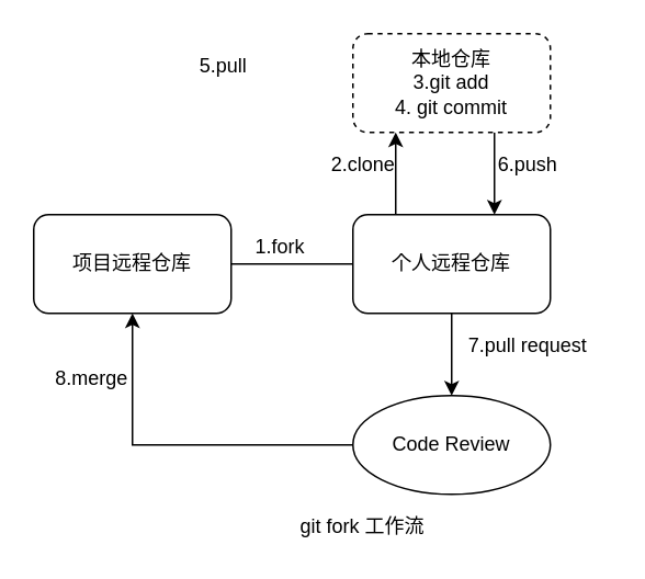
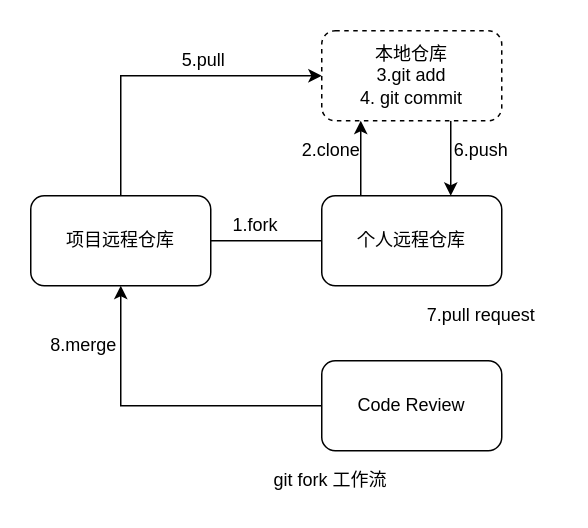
  <mxCell id="0" />
  <mxCell id="1" parent="0" />
  <mxCell id="2" style="edgeStyle=orthogonalEdgeStyle;rounded=0;orthogonalLoop=1;jettySize=auto;html=1;endArrow=none;" parent="1" source="4" target="7" edge="1"><mxGeometry relative="1" as="geometry" /></mxCell>
+ <mxCell id="3" style="edgeStyle=orthogonalEdgeStyle;rounded=0;orthogonalLoop=1;jettySize=auto;html=1;entryX=0;entryY=0.5;entryDx=0;entryDy=0;" parent="1" source="4" target="9" edge="1"><mxGeometry relative="1" as="geometry"><Array as="points"><mxPoint x="80" y="50" /></Array></mxGeometry></mxCell>
  <mxCell id="4" value="项目远程仓库" style="rounded=1;whiteSpace=wrap;html=1;" parent="1" vertex="1"><mxGeometry x="20" y="130" width="120" height="60" as="geometry" /></mxCell>
  <mxCell id="5" style="edgeStyle=orthogonalEdgeStyle;rounded=0;orthogonalLoop=1;jettySize=auto;html=1;" parent="1" source="9" target="7" edge="1"><mxGeometry relative="1" as="geometry"><Array as="points"><mxPoint x="300" y="90" /><mxPoint x="300" y="90" /></Array></mxGeometry></mxCell>
- <mxCell id="6" style="edgeStyle=orthogonalEdgeStyle;rounded=0;orthogonalLoop=1;jettySize=auto;html=1;exitX=0.5;exitY=1;exitDx=0;exitDy=0;" parent="1" source="7" target="11" edge="1"><mxGeometry relative="1" as="geometry" /></mxCell>
  <mxCell id="7" value="个人远程仓库" style="rounded=1;whiteSpace=wrap;html=1;" parent="1" vertex="1"><mxGeometry x="214" y="130" width="120" height="60" as="geometry" /></mxCell>
  <mxCell id="8" value="1.fork" style="text;html=1;strokeColor=none;fillColor=none;align=center;verticalAlign=middle;whiteSpace=wrap;rounded=0;" parent="1" vertex="1"><mxGeometry x="150" y="140" width="40" height="20" as="geometry" /></mxCell>
  <mxCell id="9" value="本地仓库&lt;br&gt;3.git add&lt;br&gt;4. git commit" style="rounded=1;whiteSpace=wrap;html=1;dashed=1;" parent="1" vertex="1"><mxGeometry x="214" y="20" width="120" height="60" as="geometry" /></mxCell>
  <mxCell id="10" style="edgeStyle=orthogonalEdgeStyle;rounded=0;orthogonalLoop=1;jettySize=auto;html=1;entryX=0.5;entryY=1;entryDx=0;entryDy=0;" parent="1" source="11" target="4" edge="1"><mxGeometry relative="1" as="geometry" /></mxCell>
- <mxCell id="11" value="Code Review" style="ellipse;whiteSpace=wrap;html=1;" parent="1" vertex="1"><mxGeometry x="214" y="240" width="120" height="60" as="geometry" /></mxCell>
+ <mxCell id="11" value="Code Review" style="rounded=1;whiteSpace=wrap;html=1;" parent="1" vertex="1"><mxGeometry x="214" y="240" width="120" height="60" as="geometry" /></mxCell>
  <mxCell id="12" value="6.push" style="text;html=1;align=center;verticalAlign=middle;resizable=0;points=[];autosize=1;" parent="1" vertex="1"><mxGeometry x="295" y="90" width="50" height="20" as="geometry" /></mxCell>
  <mxCell id="13" value="5.pull" style="text;html=1;align=center;verticalAlign=middle;resizable=0;points=[];autosize=1;" parent="1" vertex="1"><mxGeometry x="115" y="30" width="40" height="20" as="geometry" /></mxCell>
  <mxCell id="14" style="edgeStyle=orthogonalEdgeStyle;rounded=0;orthogonalLoop=1;jettySize=auto;html=1;" parent="1" source="7" target="9" edge="1"><mxGeometry relative="1" as="geometry"><mxPoint x="274" y="130" as="sourcePoint" /><mxPoint x="274" y="80" as="targetPoint" /><Array as="points"><mxPoint x="240" y="100" /><mxPoint x="240" y="100" /></Array></mxGeometry></mxCell>
  <mxCell id="15" value="2.clone" style="text;html=1;align=center;verticalAlign=middle;resizable=0;points=[];autosize=1;" parent="1" vertex="1"><mxGeometry x="195" y="90" width="50" height="20" as="geometry" /></mxCell>
  <mxCell id="16" value="7.pull request" style="text;html=1;align=center;verticalAlign=middle;resizable=0;points=[];autosize=1;" parent="1" vertex="1"><mxGeometry x="270" y="200" width="100" height="20" as="geometry" /></mxCell>
  <mxCell id="17" value="8.merge" style="text;html=1;align=center;verticalAlign=middle;resizable=0;points=[];autosize=1;" parent="1" vertex="1"><mxGeometry x="25" y="220" width="60" height="20" as="geometry" /></mxCell>
  <mxCell id="18" value="git fork 工作流" style="text;html=1;strokeColor=none;fillColor=none;align=center;verticalAlign=middle;whiteSpace=wrap;rounded=0;" vertex="1" parent="1"><mxGeometry x="167" y="310" width="106" height="20" as="geometry" /></mxCell>
